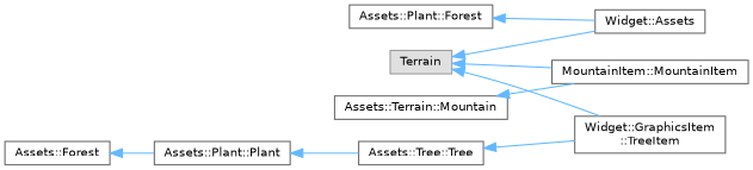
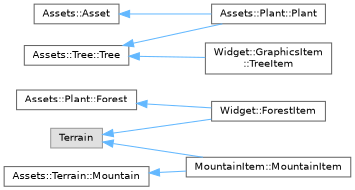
  digraph {
    rankdir=LR
    node [color=grey40 fillcolor=white fontname=Helvetica fontsize=10 shape=box style=filled]
    edge [color=steelblue1 dir=back fontname=Helvetica fontsize=10 labelfontname=Helvetica labelfontsize=10 style=solid]
    n1 [height=0.2 label="Assets::Plant::Forest" width=0.4]
-   n2 [height=0.2 label="Widget::Assets" width=0.4]
+   n2 [height=0.2 label="Widget::ForestItem" width=0.4]
    n3 [height=0.2 label="Assets::Terrain::Mountain" width=0.4]
    n4 [height=0.2 label="MountainItem::MountainItem" width=0.4]
-   n5 [height=0.2 label="Assets::Forest" width=0.4]
+   n5 [height=0.2 label="Assets::Asset" width=0.4]
    n6 [height=0.2 label="Assets::Plant::Plant" width=0.4]
    n7 [height=0.2 label="Assets::Tree::Tree" width=0.4]
    n8 [height=0.2 label="Widget::GraphicsItem\l::TreeItem" width=0.4]
    n9 [color=grey60 fillcolor="#E0E0E0" height=0.2 label=Terrain width=0.4]
    n1 -> n2
    n3 -> n4
    n5 -> n6
-   n6 -> n7
+   n7 -> n6
    n7 -> n8
    n9 -> n2
    n9 -> n4
-   n9 -> n8
  }
